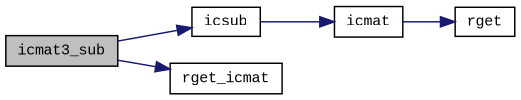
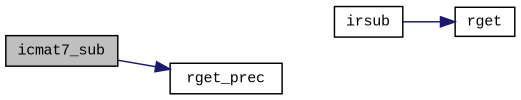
  digraph {
    fontname="Liberation Mono"
    rankdir=LR
    node [color=black fillcolor=white fontname="Liberation Mono" fontsize=10 shape=record style=filled]
    edge [color=midnightblue fontname="Liberation Mono" fontsize=10 labelfontname=Helvetica labelfontsize=10 style=solid]
-   n1 [fillcolor=grey75 fontcolor=black height=0.2 label=icmat3_sub width=0.4]
-   n2 [height=0.2 label=icsub width=0.4]
-   n3 [height=0.2 label=rget_icmat width=0.4]
-   n4 [height=0.2 label=icmat width=0.4]
+   n1 [fillcolor=grey75 fontcolor=black height=0.2 label=icmat7_sub width=0.4]
+   n3 [height=0.2 label=rget_prec width=0.4]
+   n4 [height=0.2 label=irsub width=0.4]
    n5 [height=0.2 label=rget width=0.4]
-   n1 -> n2
    n1 -> n3
-   n2 -> n4
    n4 -> n5
  }
